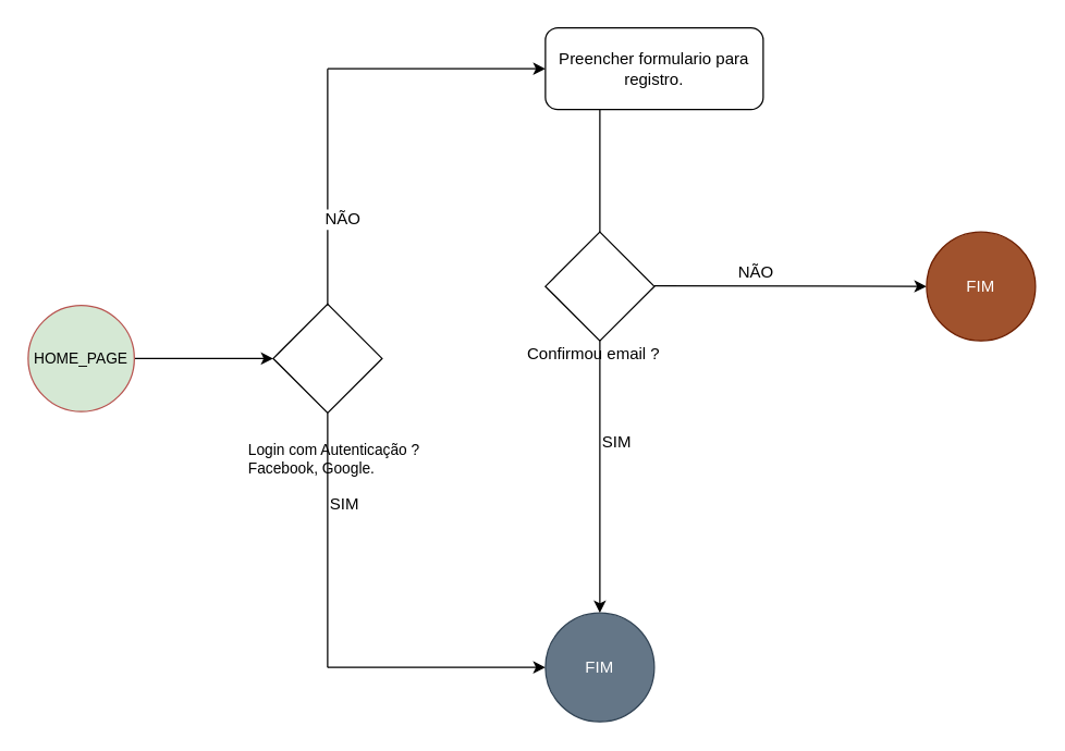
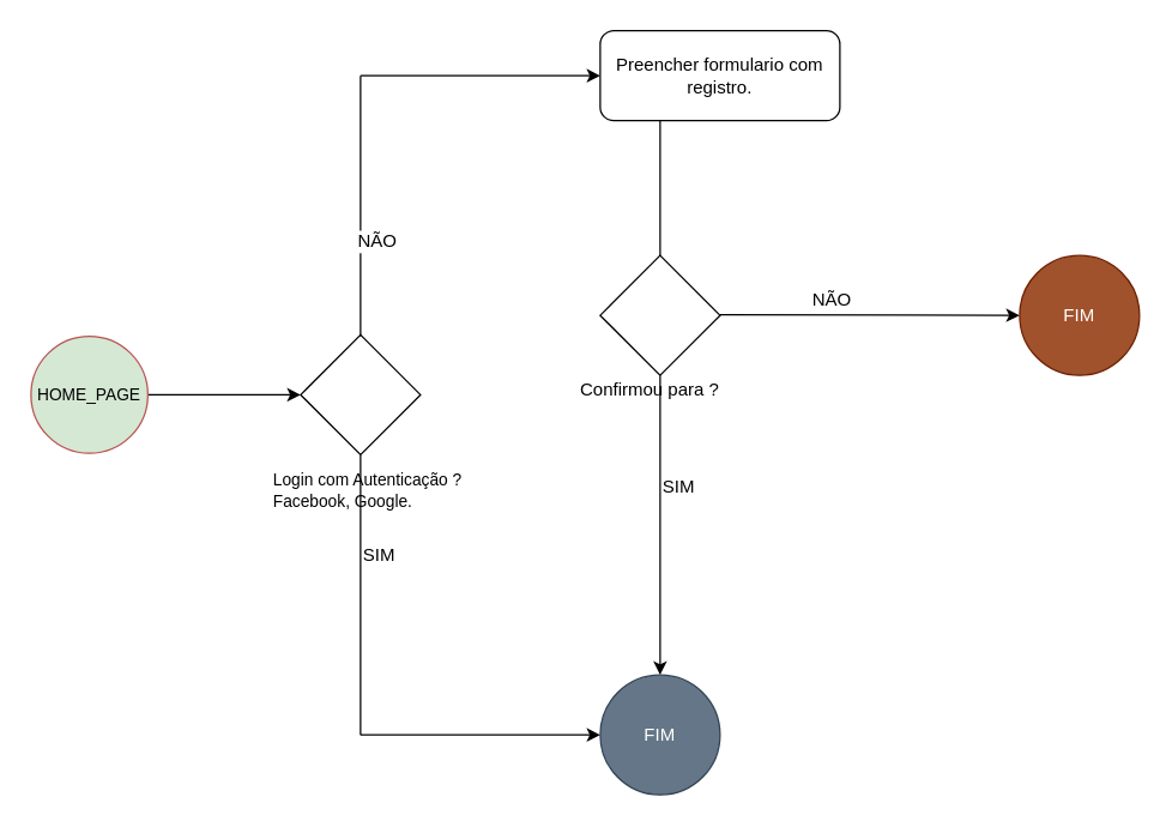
  <mxCell id="0" />
  <mxCell id="1" parent="0" />
  <mxCell id="2" style="edgeStyle=orthogonalEdgeStyle;rounded=0;orthogonalLoop=1;jettySize=auto;html=1;" edge="1" parent="1" source="3"><mxGeometry relative="1" as="geometry"><mxPoint x="200" y="263" as="targetPoint" /></mxGeometry></mxCell>
  <mxCell id="3" value="&lt;font style=&quot;font-size: 11px&quot;&gt;HOME_PAGE&lt;/font&gt;" style="ellipse;whiteSpace=wrap;html=1;aspect=fixed;fillColor=#d5e8d4;strokeColor=#b85450;" vertex="1" parent="1"><mxGeometry x="20" y="224" width="78" height="78" as="geometry" /></mxCell>
  <mxCell id="4" value="" style="rhombus;whiteSpace=wrap;html=1;" vertex="1" parent="1"><mxGeometry x="200" y="223" width="80" height="80" as="geometry" /></mxCell>
- <mxCell id="5" value="&lt;font style=&quot;font-size: 11px&quot;&gt;Login com Autenticação ?&lt;br&gt;Facebook, Google.&lt;/font&gt;" style="text;html=1;resizable=0;points=[];autosize=1;align=left;verticalAlign=top;spacingTop=-4;" vertex="1" parent="1"><mxGeometry x="180" y="320" width="140" height="30" as="geometry" /></mxCell>
+ <mxCell id="5" value="&lt;font style=&quot;font-size: 11px&quot;&gt;Login com Autenticação ?&lt;br&gt;Facebook, Google.&lt;/font&gt;" style="text;html=1;resizable=0;points=[];autosize=1;align=left;verticalAlign=top;spacingTop=-4;" vertex="1" parent="1"><mxGeometry x="180" y="310" width="140" height="30" as="geometry" /></mxCell>
  <mxCell id="6" value="" style="endArrow=none;html=1;entryX=0.5;entryY=1;entryDx=0;entryDy=0;" edge="1" parent="1" target="4"><mxGeometry width="50" height="50" relative="1" as="geometry"><mxPoint x="240" y="490" as="sourcePoint" /><mxPoint x="240" y="310" as="targetPoint" /></mxGeometry></mxCell>
  <mxCell id="7" value="" style="endArrow=classic;html=1;" edge="1" parent="1"><mxGeometry width="50" height="50" relative="1" as="geometry"><mxPoint x="240" y="490" as="sourcePoint" /><mxPoint x="400" y="490" as="targetPoint" /></mxGeometry></mxCell>
  <mxCell id="8" value="FIM" style="ellipse;whiteSpace=wrap;html=1;aspect=fixed;fillColor=#647687;strokeColor=#314354;fontColor=#ffffff;" vertex="1" parent="1"><mxGeometry x="400" y="450" width="80" height="80" as="geometry" /></mxCell>
  <mxCell id="9" value="" style="endArrow=none;html=1;" edge="1" parent="1"><mxGeometry width="50" height="50" relative="1" as="geometry"><mxPoint x="240" y="224" as="sourcePoint" /><mxPoint x="240" y="50" as="targetPoint" /></mxGeometry></mxCell>
  <mxCell id="10" value="NÃO" style="text;html=1;resizable=0;points=[];align=center;verticalAlign=middle;labelBackgroundColor=#ffffff;" vertex="1" connectable="0" parent="9"><mxGeometry x="-0.563" y="-3" relative="1" as="geometry"><mxPoint x="7" y="-26" as="offset" /></mxGeometry></mxCell>
  <mxCell id="11" value="" style="endArrow=classic;html=1;" edge="1" parent="1"><mxGeometry width="50" height="50" relative="1" as="geometry"><mxPoint x="240" y="50" as="sourcePoint" /><mxPoint x="400" y="50" as="targetPoint" /></mxGeometry></mxCell>
  <mxCell id="12" value="SIM&lt;br&gt;" style="text;html=1;resizable=0;points=[];autosize=1;align=left;verticalAlign=top;spacingTop=-4;" vertex="1" parent="1"><mxGeometry x="240" y="360" width="40" height="20" as="geometry" /></mxCell>
- <mxCell id="13" value="Preencher formulario para registro." style="rounded=1;whiteSpace=wrap;html=1;" vertex="1" parent="1"><mxGeometry x="400" y="20" width="160" height="60" as="geometry" /></mxCell>
+ <mxCell id="13" value="Preencher formulario com registro." style="rounded=1;whiteSpace=wrap;html=1;" vertex="1" parent="1"><mxGeometry x="400" y="20" width="160" height="60" as="geometry" /></mxCell>
  <mxCell id="14" value="" style="rhombus;whiteSpace=wrap;html=1;" vertex="1" parent="1"><mxGeometry x="400" y="170" width="80" height="80" as="geometry" /></mxCell>
  <mxCell id="15" value="" style="endArrow=none;html=1;entryX=0.25;entryY=1;entryDx=0;entryDy=0;entryPerimeter=0;" edge="1" parent="1" target="13"><mxGeometry width="50" height="50" relative="1" as="geometry"><mxPoint x="440" y="170" as="sourcePoint" /><mxPoint x="440" y="90" as="targetPoint" /></mxGeometry></mxCell>
- <mxCell id="16" value="Confirmou email ?&lt;br&gt;" style="text;html=1;resizable=0;points=[];autosize=1;align=left;verticalAlign=top;spacingTop=-4;" vertex="1" parent="1"><mxGeometry x="385" y="250" width="110" height="20" as="geometry" /></mxCell>
+ <mxCell id="16" value="Confirmou para ?&lt;br&gt;" style="text;html=1;resizable=0;points=[];autosize=1;align=left;verticalAlign=top;spacingTop=-4;" vertex="1" parent="1"><mxGeometry x="385" y="250" width="110" height="20" as="geometry" /></mxCell>
  <mxCell id="17" value="" style="endArrow=classic;html=1;entryX=0.5;entryY=0;entryDx=0;entryDy=0;" edge="1" parent="1" target="8"><mxGeometry width="50" height="50" relative="1" as="geometry"><mxPoint x="440" y="250" as="sourcePoint" /><mxPoint x="440" y="325" as="targetPoint" /></mxGeometry></mxCell>
  <mxCell id="18" value="SIM" style="text;html=1;resizable=0;points=[];autosize=1;align=left;verticalAlign=top;spacingTop=-4;" vertex="1" parent="1"><mxGeometry x="440" y="315" width="40" height="20" as="geometry" /></mxCell>
  <mxCell id="19" value="" style="endArrow=classic;html=1;" edge="1" parent="1"><mxGeometry width="50" height="50" relative="1" as="geometry"><mxPoint x="480" y="209.5" as="sourcePoint" /><mxPoint x="680" y="210" as="targetPoint" /></mxGeometry></mxCell>
  <mxCell id="20" value="FIM" style="ellipse;whiteSpace=wrap;html=1;aspect=fixed;fillColor=#a0522d;strokeColor=#6D1F00;fontColor=#ffffff;" vertex="1" parent="1"><mxGeometry x="680" y="170" width="80" height="80" as="geometry" /></mxCell>
  <mxCell id="21" value="NÃO" style="text;html=1;resizable=0;points=[];autosize=1;align=left;verticalAlign=top;spacingTop=-4;" vertex="1" parent="1"><mxGeometry x="540" y="190" width="40" height="20" as="geometry" /></mxCell>
